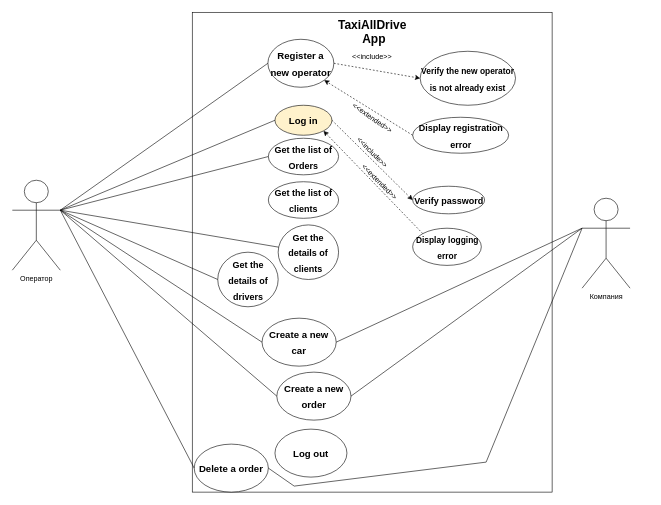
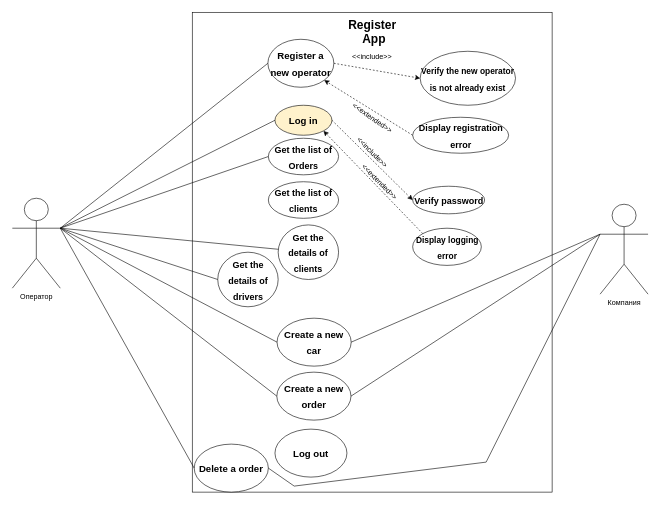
  <mxCell id="0" />
  <mxCell id="1" parent="0" />
- <mxCell id="2" value="Компания" style="shape=umlActor;verticalLabelPosition=bottom;verticalAlign=top;html=1;outlineConnect=0;" parent="1" vertex="1"><mxGeometry x="970" y="330" width="80" height="150" as="geometry" /></mxCell>
+ <mxCell id="2" value="Компания" style="shape=umlActor;verticalLabelPosition=bottom;verticalAlign=top;html=1;outlineConnect=0;" parent="1" vertex="1"><mxGeometry x="1000" y="340" width="80" height="150" as="geometry" /></mxCell>
  <mxCell id="3" value="" style="group" parent="1" connectable="0" vertex="1"><mxGeometry x="320" width="600" height="800" as="geometry" y="20" /></mxCell>
  <mxCell id="4" value="" style="rounded=0;whiteSpace=wrap;html=1;" parent="3" vertex="1"><mxGeometry width="600" height="800" as="geometry" /></mxCell>
- <mxCell id="5" value="&lt;span style=&quot;font-size: 20px;&quot;&gt;&lt;b&gt;TaxiAllDrive&lt;/b&gt;&lt;/span&gt;&lt;div&gt;&lt;div style=&quot;font-size: 20px;&quot;&gt;&lt;font style=&quot;font-size: 20px;&quot;&gt;&lt;b&gt;&amp;nbsp;App&lt;/b&gt;&lt;/font&gt;&lt;/div&gt;&lt;/div&gt;" style="text;html=1;align=center;verticalAlign=middle;whiteSpace=wrap;rounded=0;" parent="3" vertex="1"><mxGeometry x="232.5" y="3.792" width="135" height="56.879" as="geometry" /></mxCell>
+ <mxCell id="5" value="&lt;span style=&quot;font-size: 20px;&quot;&gt;&lt;b&gt;Register&lt;/b&gt;&lt;/span&gt;&lt;div&gt;&lt;div style=&quot;font-size: 20px;&quot;&gt;&lt;font style=&quot;font-size: 20px;&quot;&gt;&lt;b&gt;&amp;nbsp;App&lt;/b&gt;&lt;/font&gt;&lt;/div&gt;&lt;/div&gt;" style="text;html=1;align=center;verticalAlign=middle;whiteSpace=wrap;rounded=0;" parent="3" vertex="1"><mxGeometry x="232.5" y="3.792" width="135" height="56.879" as="geometry" /></mxCell>
  <mxCell id="6" value="&lt;font style=&quot;font-size: 16px;&quot;&gt;Register a new operator&lt;/font&gt;" style="ellipse;whiteSpace=wrap;html=1;fontSize=22;fontStyle=1" parent="3" vertex="1"><mxGeometry x="126.09" y="45" width="110" height="80" as="geometry" /></mxCell>
  <mxCell id="7" value="&lt;font style=&quot;font-size: 16px;&quot;&gt;Log in&lt;/font&gt;" style="ellipse;whiteSpace=wrap;html=1;fontSize=22;fontStyle=1;fillColor=#fff2cc;" parent="3" vertex="1"><mxGeometry x="137.91" y="155" width="95" height="50" as="geometry" /></mxCell>
  <mxCell id="8" value="&lt;font style=&quot;font-size: 15px;&quot;&gt;Get the list of Orders&lt;/font&gt;" style="ellipse;whiteSpace=wrap;html=1;fontSize=22;fontStyle=1" parent="3" vertex="1"><mxGeometry x="126.87" y="210" width="117.09" height="61" as="geometry" /></mxCell>
  <mxCell id="9" value="&lt;font style=&quot;font-size: 15px;&quot;&gt;Get the details of clients&lt;/font&gt;" style="ellipse;whiteSpace=wrap;html=1;fontSize=22;fontStyle=1" parent="3" vertex="1"><mxGeometry x="143.23" y="354.5" width="100.73" height="91" as="geometry" /></mxCell>
- <mxCell id="10" value="&lt;font style=&quot;font-size: 16px;&quot;&gt;Create a new car&lt;/font&gt;" style="ellipse;whiteSpace=wrap;html=1;fontSize=22;fontStyle=1" parent="3" vertex="1"><mxGeometry x="116.36" y="510" width="123.64" height="80" as="geometry" /></mxCell>
+ <mxCell id="10" value="&lt;font style=&quot;font-size: 16px;&quot;&gt;Create a new car&lt;/font&gt;" style="ellipse;whiteSpace=wrap;html=1;fontSize=22;fontStyle=1" parent="3" vertex="1"><mxGeometry x="141.36" y="510" width="123.64" height="80" as="geometry" /></mxCell>
  <mxCell id="11" value="&lt;font style=&quot;font-size: 16px;&quot;&gt;Log out&lt;/font&gt;" style="ellipse;whiteSpace=wrap;html=1;fontSize=22;fontStyle=1" parent="3" vertex="1"><mxGeometry x="137.91" y="695" width="120" height="80" as="geometry" /></mxCell>
  <mxCell id="12" style="edgeStyle=orthogonalEdgeStyle;rounded=0;orthogonalLoop=1;jettySize=auto;html=1;exitX=0.5;exitY=1;exitDx=0;exitDy=0;" parent="3" source="11" target="11" edge="1"><mxGeometry relative="1" as="geometry" /></mxCell>
  <mxCell id="13" value="&lt;font style=&quot;font-size: 14px;&quot;&gt;Verify the new operator is not already exist&lt;/font&gt;" style="ellipse;whiteSpace=wrap;html=1;fontSize=22;fontStyle=1" parent="3" vertex="1"><mxGeometry x="380.0" y="65" width="159" height="90" as="geometry" /></mxCell>
  <mxCell id="14" value="&lt;font style=&quot;font-size: 15px;&quot;&gt;Display registration error&lt;/font&gt;" style="ellipse;whiteSpace=wrap;html=1;fontSize=22;fontStyle=1" parent="3" vertex="1"><mxGeometry x="367.5" y="175" width="160" height="60" as="geometry" /></mxCell>
  <mxCell id="15" value="&lt;font style=&quot;font-size: 15px;&quot;&gt;Verify password&lt;/font&gt;" style="ellipse;whiteSpace=wrap;html=1;fontSize=22;fontStyle=1" parent="3" vertex="1"><mxGeometry x="367.5" y="290" width="120" height="46" as="geometry" /></mxCell>
  <mxCell id="16" value="&lt;font style=&quot;font-size: 14px;&quot;&gt;Display logging error&lt;/font&gt;" style="ellipse;whiteSpace=wrap;html=1;fontSize=22;fontStyle=1" parent="3" vertex="1"><mxGeometry x="367.5" y="360" width="114.5" height="62" as="geometry" /></mxCell>
  <mxCell id="17" value="" style="endArrow=classic;html=1;rounded=0;entryX=0;entryY=0.5;entryDx=0;entryDy=0;exitX=1;exitY=0.5;exitDx=0;exitDy=0;dashed=1;" parent="3" source="6" target="13" edge="1"><mxGeometry width="50" height="50" relative="1" as="geometry"><mxPoint x="404.73" y="255" as="sourcePoint" /><mxPoint x="454.73" y="205" as="targetPoint" /></mxGeometry></mxCell>
  <mxCell id="18" value="&amp;lt;&amp;lt;include&amp;gt;&amp;gt;" style="text;whiteSpace=wrap;html=1;rotation=0;" parent="3" vertex="1"><mxGeometry x="265" y="60.67" width="70" height="30" as="geometry" /></mxCell>
  <mxCell id="19" value="" style="endArrow=classic;html=1;rounded=0;exitX=1;exitY=0.5;exitDx=0;exitDy=0;entryX=0;entryY=0.5;entryDx=0;entryDy=0;dashed=1;" parent="3" source="7" target="15" edge="1"><mxGeometry width="50" height="50" relative="1" as="geometry"><mxPoint x="324.73" y="65" as="sourcePoint" /><mxPoint x="374.73" y="15" as="targetPoint" /></mxGeometry></mxCell>
  <mxCell id="20" value="&amp;lt;&amp;lt;include&amp;gt;&amp;gt;" style="text;whiteSpace=wrap;html=1;rotation=45;" parent="3" vertex="1"><mxGeometry x="265.0" y="220" width="70" height="30" as="geometry" /></mxCell>
  <mxCell id="21" value="" style="endArrow=classic;html=1;rounded=0;entryX=1;entryY=1;entryDx=0;entryDy=0;exitX=0;exitY=0;exitDx=0;exitDy=0;dashed=1;" parent="3" source="16" target="7" edge="1"><mxGeometry width="50" height="50" relative="1" as="geometry"><mxPoint x="324.73" y="235" as="sourcePoint" /><mxPoint x="374.73" y="185" as="targetPoint" /></mxGeometry></mxCell>
  <mxCell id="22" value="&amp;lt;&amp;lt;extended&amp;gt;&amp;gt;" style="text;whiteSpace=wrap;html=1;rotation=45;" parent="3" vertex="1"><mxGeometry x="272.91" y="265" width="70" height="30" as="geometry" /></mxCell>
  <mxCell id="23" value="" style="endArrow=classic;html=1;rounded=0;entryX=1;entryY=1;entryDx=0;entryDy=0;exitX=0;exitY=0.5;exitDx=0;exitDy=0;dashed=1;" parent="3" source="14" target="6" edge="1"><mxGeometry width="50" height="50" relative="1" as="geometry"><mxPoint x="324.73" y="235" as="sourcePoint" /><mxPoint x="374.73" y="185" as="targetPoint" /></mxGeometry></mxCell>
  <mxCell id="24" value="&amp;lt;&amp;lt;extended&amp;gt;&amp;gt;" style="text;whiteSpace=wrap;html=1;rotation=35;" parent="3" vertex="1"><mxGeometry x="260.91" y="159" width="70" height="30" as="geometry" /></mxCell>
  <mxCell id="25" value="&lt;font style=&quot;font-size: 16px;&quot;&gt;Create a new order&lt;/font&gt;" style="ellipse;whiteSpace=wrap;html=1;fontSize=22;fontStyle=1" vertex="1" parent="3"><mxGeometry x="141" y="600" width="123.64" height="80" as="geometry" /></mxCell>
  <mxCell id="26" value="&lt;font style=&quot;font-size: 16px;&quot;&gt;Delete a order&lt;/font&gt;" style="ellipse;whiteSpace=wrap;html=1;fontSize=22;fontStyle=1" vertex="1" parent="3"><mxGeometry x="3.23" y="720" width="123.64" height="80" as="geometry" /></mxCell>
  <mxCell id="27" value="&lt;font style=&quot;font-size: 15px;&quot;&gt;Get the list of clients&lt;/font&gt;" style="ellipse;whiteSpace=wrap;html=1;fontSize=22;fontStyle=1" vertex="1" parent="3"><mxGeometry x="126.87" y="282.5" width="117.09" height="61" as="geometry" /></mxCell>
  <mxCell id="28" value="&lt;font style=&quot;font-size: 15px;&quot;&gt;Get the details of drivers&lt;/font&gt;" style="ellipse;whiteSpace=wrap;html=1;fontSize=22;fontStyle=1" vertex="1" parent="3"><mxGeometry x="42.5" y="400" width="100.73" height="91" as="geometry" /></mxCell>
  <mxCell id="29" value="" style="endArrow=none;html=1;rounded=0;exitX=1;exitY=0.5;exitDx=0;exitDy=0;entryX=0;entryY=0.333;entryDx=0;entryDy=0;entryPerimeter=0;" parent="1" source="10" target="2" edge="1"><mxGeometry width="50" height="50" relative="1" as="geometry"><mxPoint x="630" y="620" as="sourcePoint" /><mxPoint x="680" y="570" as="targetPoint" /></mxGeometry></mxCell>
- <mxCell id="30" value="Оператор" style="shape=umlActor;verticalLabelPosition=bottom;verticalAlign=top;html=1;outlineConnect=0;" parent="1" vertex="1"><mxGeometry x="20" y="300" width="80" height="150" as="geometry" /></mxCell>
+ <mxCell id="30" value="Оператор" style="shape=umlActor;verticalLabelPosition=bottom;verticalAlign=top;html=1;outlineConnect=0;" parent="1" vertex="1"><mxGeometry x="20" y="330" width="80" height="150" as="geometry" /></mxCell>
  <mxCell id="31" value="" style="endArrow=none;html=1;rounded=0;entryX=0;entryY=0.5;entryDx=0;entryDy=0;exitX=1;exitY=0.333;exitDx=0;exitDy=0;exitPerimeter=0;" parent="1" source="30" target="7" edge="1"><mxGeometry width="50" height="50" relative="1" as="geometry"><mxPoint x="330" y="494.67" as="sourcePoint" /><mxPoint x="380" y="444.67" as="targetPoint" /></mxGeometry></mxCell>
  <mxCell id="32" value="" style="endArrow=none;html=1;rounded=0;entryX=0;entryY=0.5;entryDx=0;entryDy=0;exitX=1;exitY=0.333;exitDx=0;exitDy=0;exitPerimeter=0;" parent="1" source="30" target="8" edge="1"><mxGeometry width="50" height="50" relative="1" as="geometry"><mxPoint x="340" y="494.67" as="sourcePoint" /><mxPoint x="390" y="444.67" as="targetPoint" /></mxGeometry></mxCell>
  <mxCell id="33" value="" style="endArrow=none;html=1;rounded=0;exitX=1;exitY=0.333;exitDx=0;exitDy=0;exitPerimeter=0;" parent="1" source="30" target="9" edge="1"><mxGeometry width="50" height="50" relative="1" as="geometry"><mxPoint x="300" y="434.67" as="sourcePoint" /><mxPoint x="550" y="554.67" as="targetPoint" /></mxGeometry></mxCell>
  <mxCell id="34" value="" style="endArrow=none;html=1;rounded=0;exitX=1;exitY=0.333;exitDx=0;exitDy=0;exitPerimeter=0;entryX=0;entryY=0.5;entryDx=0;entryDy=0;" parent="1" source="30" target="10" edge="1"><mxGeometry width="50" height="50" relative="1" as="geometry"><mxPoint x="500" y="604.67" as="sourcePoint" /><mxPoint x="550" y="554.67" as="targetPoint" /></mxGeometry></mxCell>
  <mxCell id="35" value="" style="endArrow=none;html=1;rounded=0;entryX=0;entryY=0.5;entryDx=0;entryDy=0;exitX=1;exitY=0.333;exitDx=0;exitDy=0;exitPerimeter=0;" parent="1" source="30" target="6" edge="1"><mxGeometry width="50" height="50" relative="1" as="geometry"><mxPoint x="100" y="600" as="sourcePoint" /><mxPoint x="570" y="304.67" as="targetPoint" /></mxGeometry></mxCell>
  <mxCell id="36" value="" style="endArrow=none;html=1;rounded=0;exitX=1;exitY=0.5;exitDx=0;exitDy=0;entryX=0;entryY=0.333;entryDx=0;entryDy=0;entryPerimeter=0;" edge="1" parent="1" source="25" target="2"><mxGeometry width="50" height="50" relative="1" as="geometry"><mxPoint x="595" y="580" as="sourcePoint" /><mxPoint x="1010" y="400" as="targetPoint" /></mxGeometry></mxCell>
  <mxCell id="37" value="" style="endArrow=none;html=1;rounded=0;exitX=1;exitY=0.5;exitDx=0;exitDy=0;entryX=0;entryY=0.333;entryDx=0;entryDy=0;entryPerimeter=0;" edge="1" parent="1" source="26" target="2"><mxGeometry width="50" height="50" relative="1" as="geometry"><mxPoint x="595" y="670" as="sourcePoint" /><mxPoint x="1010" y="400" as="targetPoint" /><Array as="points"><mxPoint x="490" y="810" /><mxPoint x="810" y="770" /></Array></mxGeometry></mxCell>
  <mxCell id="38" value="" style="endArrow=none;html=1;rounded=0;exitX=1;exitY=0.333;exitDx=0;exitDy=0;exitPerimeter=0;entryX=0;entryY=0.5;entryDx=0;entryDy=0;" edge="1" parent="1" source="30" target="28"><mxGeometry width="50" height="50" relative="1" as="geometry"><mxPoint x="110" y="360" as="sourcePoint" /><mxPoint x="474" y="422" as="targetPoint" /></mxGeometry></mxCell>
  <mxCell id="39" value="" style="endArrow=none;html=1;rounded=0;exitX=1;exitY=0.333;exitDx=0;exitDy=0;exitPerimeter=0;entryX=0;entryY=0.5;entryDx=0;entryDy=0;" edge="1" parent="1" source="30" target="25"><mxGeometry width="50" height="50" relative="1" as="geometry"><mxPoint x="110" y="360" as="sourcePoint" /><mxPoint x="471" y="580" as="targetPoint" /></mxGeometry></mxCell>
  <mxCell id="40" value="" style="endArrow=none;html=1;rounded=0;exitX=1;exitY=0.333;exitDx=0;exitDy=0;exitPerimeter=0;entryX=0;entryY=0.5;entryDx=0;entryDy=0;" edge="1" parent="1" source="30" target="26"><mxGeometry width="50" height="50" relative="1" as="geometry"><mxPoint x="110" y="360" as="sourcePoint" /><mxPoint x="471" y="670" as="targetPoint" /></mxGeometry></mxCell>
